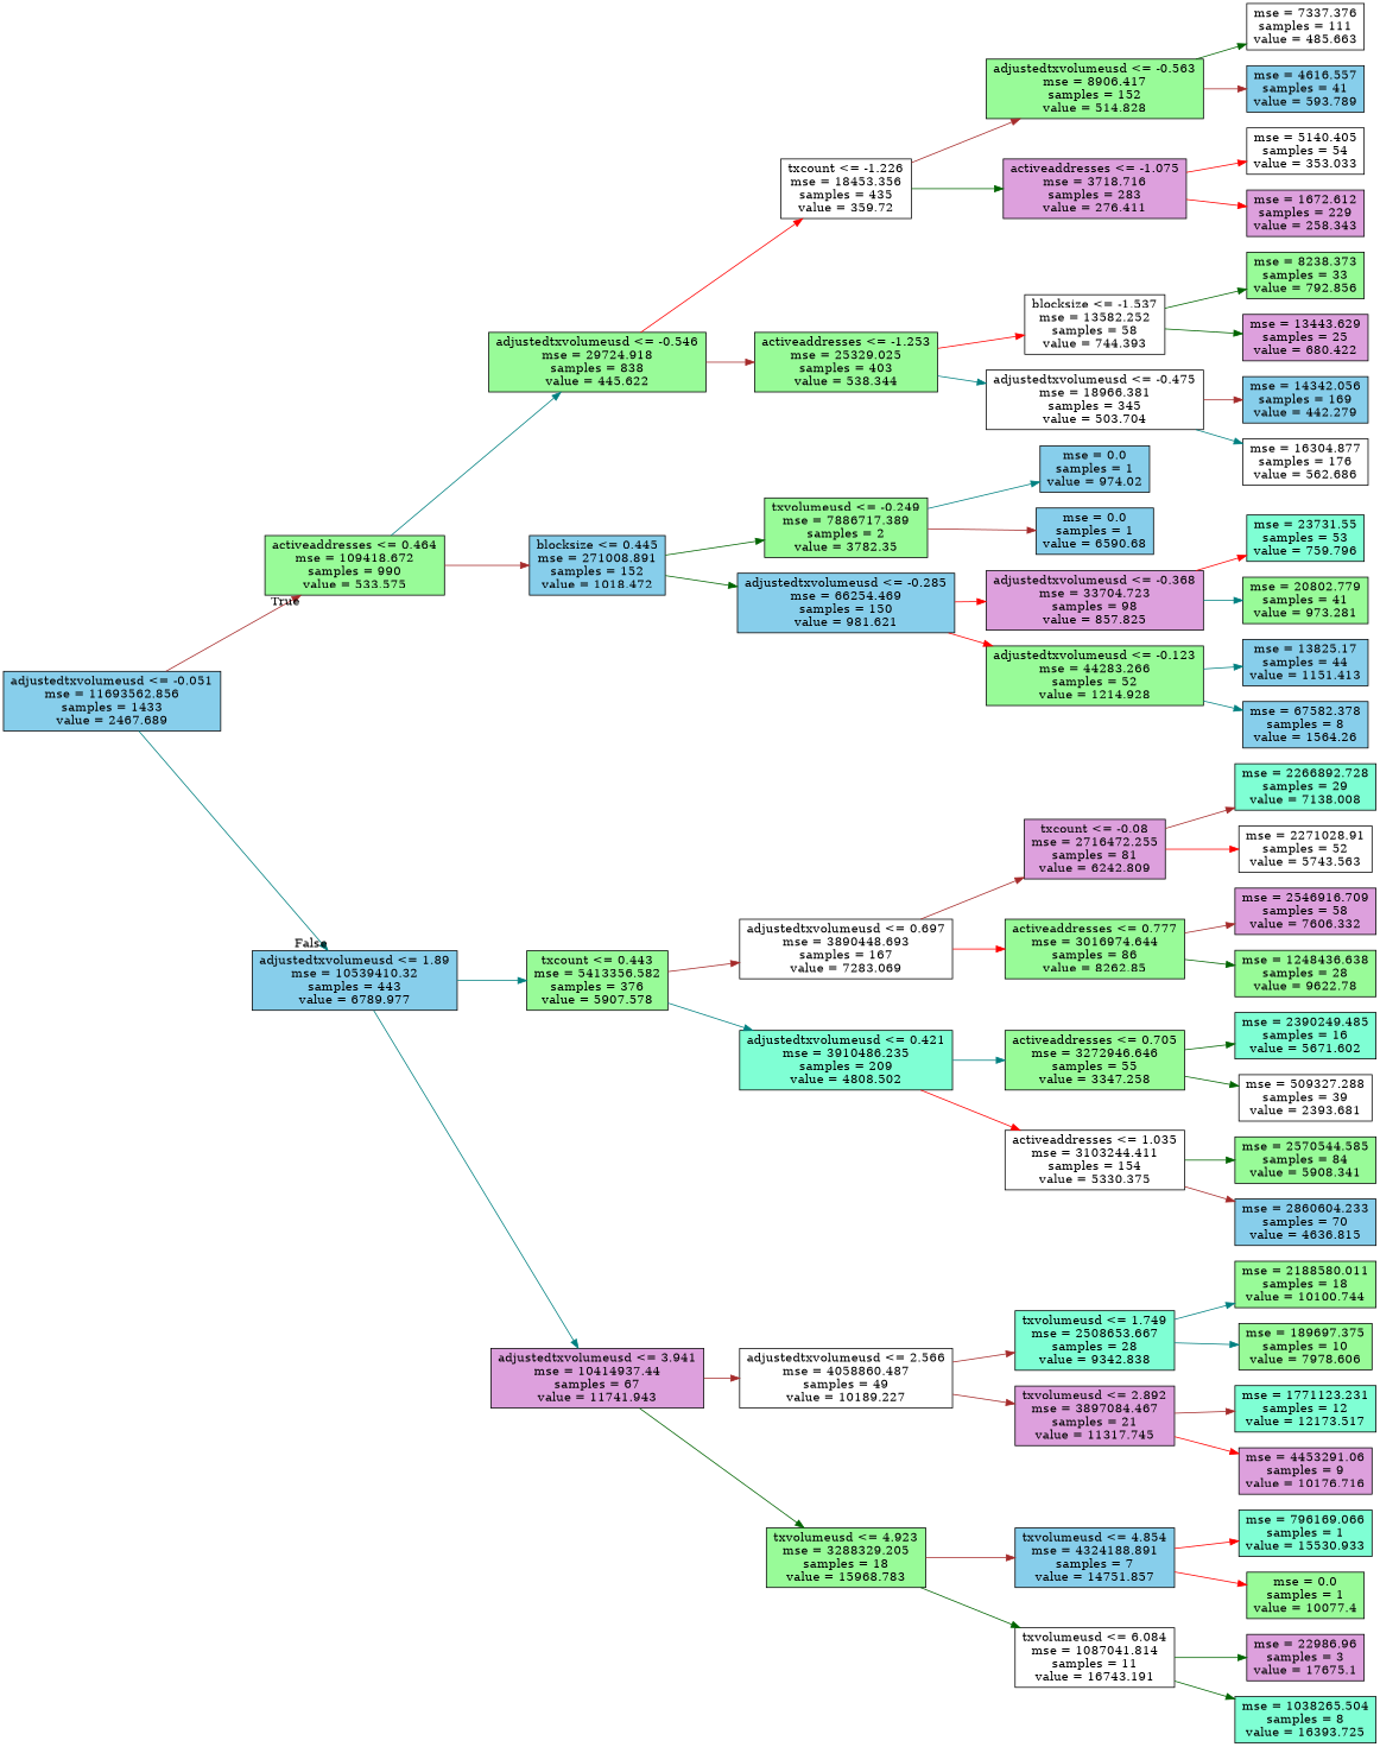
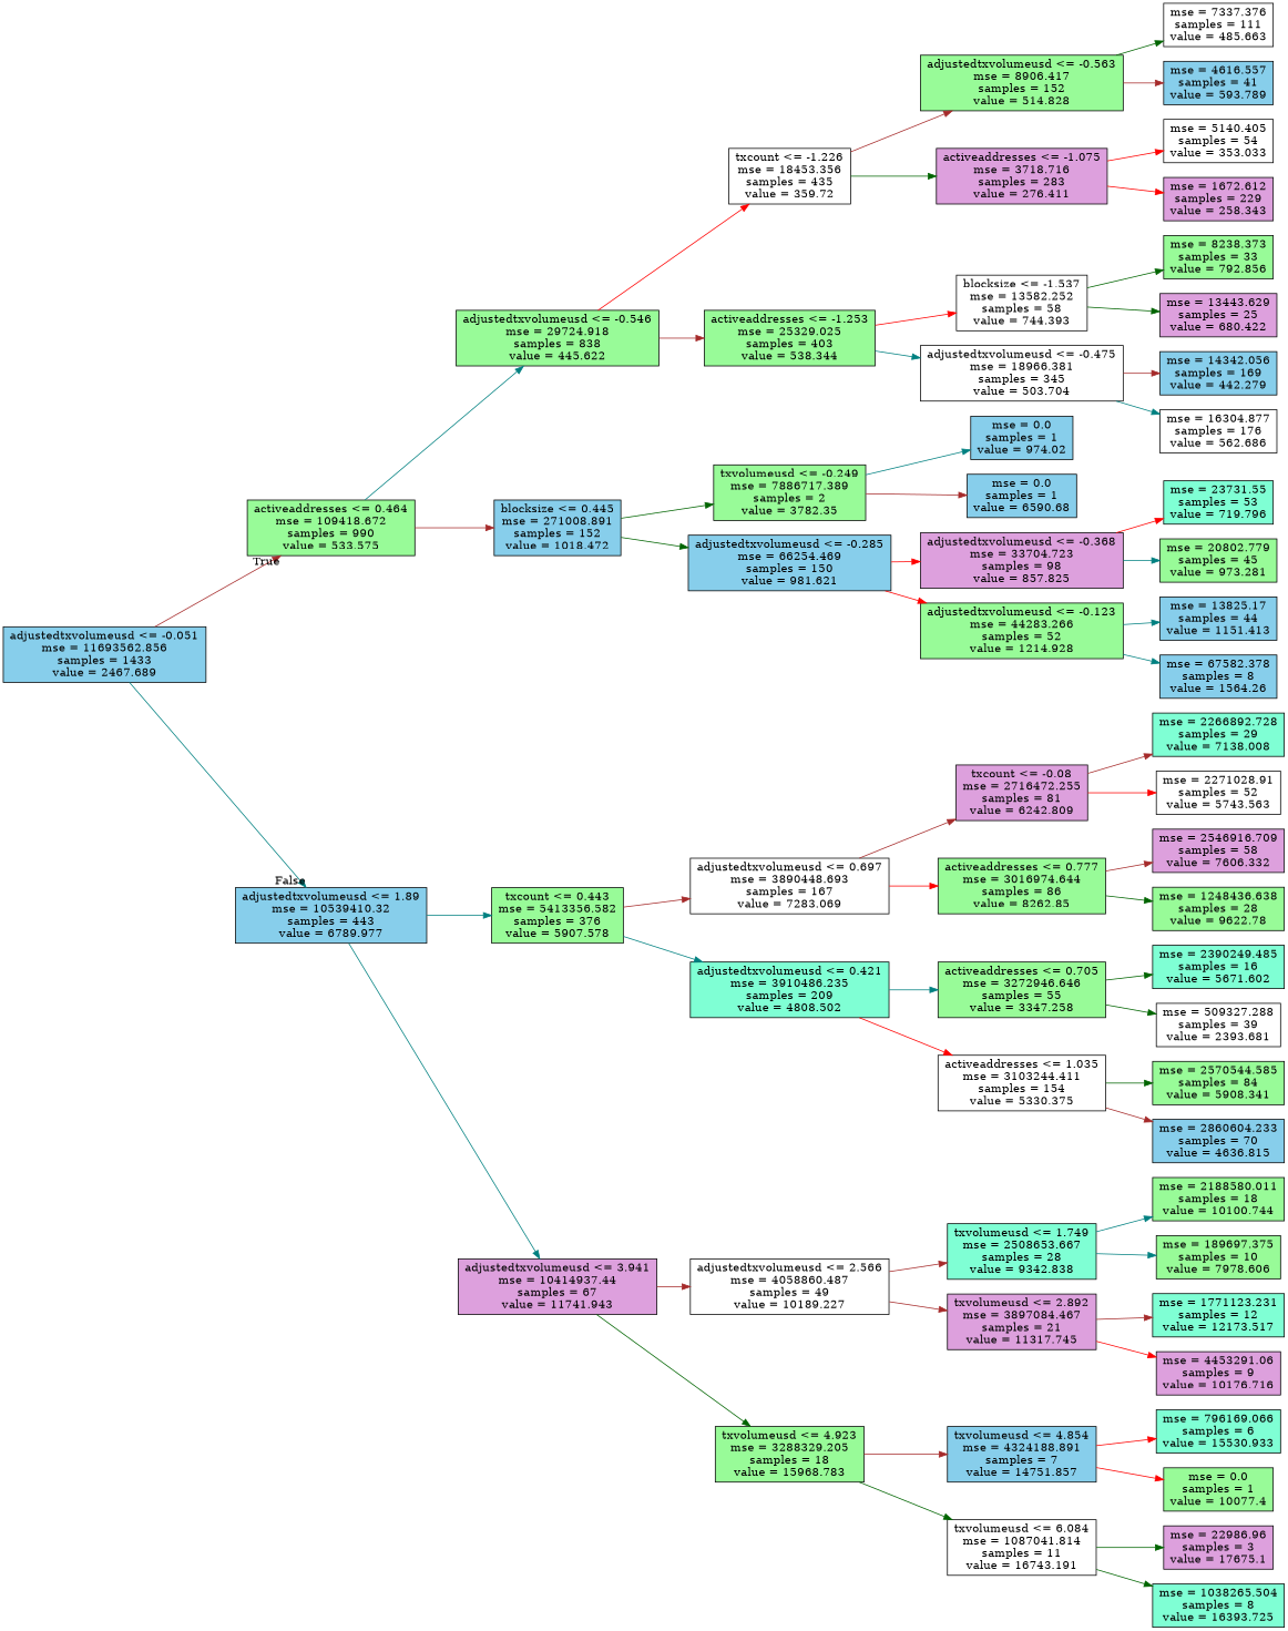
  digraph {
    rankdir=LR
    node [fillcolor=palegreen shape=box style=filled]
    edge [color=brown]
    n1 [fillcolor=skyblue label="adjustedtxvolumeusd <= -0.051\nmse = 11693562.856\nsamples = 1433\nvalue = 2467.689"]
    n2 [label="activeaddresses <= 0.464\nmse = 109418.672\nsamples = 990\nvalue = 533.575"]
    n3 [fillcolor=skyblue label="adjustedtxvolumeusd <= 1.89\nmse = 10539410.32\nsamples = 443\nvalue = 6789.977"]
    n4 [label="adjustedtxvolumeusd <= -0.546\nmse = 29724.918\nsamples = 838\nvalue = 445.622"]
    n5 [fillcolor=skyblue label="blocksize <= 0.445\nmse = 271008.891\nsamples = 152\nvalue = 1018.472"]
    n6 [label="txcount <= 0.443\nmse = 5413356.582\nsamples = 376\nvalue = 5907.578"]
    n7 [fillcolor=plum label="adjustedtxvolumeusd <= 3.941\nmse = 10414937.44\nsamples = 67\nvalue = 11741.943"]
    n8 [fillcolor=white label="txcount <= -1.226\nmse = 18453.356\nsamples = 435\nvalue = 359.72"]
    n9 [label="activeaddresses <= -1.253\nmse = 25329.025\nsamples = 403\nvalue = 538.344"]
    n10 [label="txvolumeusd <= -0.249\nmse = 7886717.389\nsamples = 2\nvalue = 3782.35"]
    n11 [fillcolor=skyblue label="adjustedtxvolumeusd <= -0.285\nmse = 66254.469\nsamples = 150\nvalue = 981.621"]
    n12 [label="adjustedtxvolumeusd <= -0.563\nmse = 8906.417\nsamples = 152\nvalue = 514.828"]
    n13 [fillcolor=plum label="activeaddresses <= -1.075\nmse = 3718.716\nsamples = 283\nvalue = 276.411"]
    n14 [fillcolor=white label="blocksize <= -1.537\nmse = 13582.252\nsamples = 58\nvalue = 744.393"]
    n15 [fillcolor=white label="adjustedtxvolumeusd <= -0.475\nmse = 18966.381\nsamples = 345\nvalue = 503.704"]
    n16 [fillcolor=white label="mse = 7337.376\nsamples = 111\nvalue = 485.663"]
    n17 [fillcolor=skyblue label="mse = 4616.557\nsamples = 41\nvalue = 593.789"]
    n18 [fillcolor=white label="mse = 5140.405\nsamples = 54\nvalue = 353.033"]
    n19 [fillcolor=plum label="mse = 1672.612\nsamples = 229\nvalue = 258.343"]
    n20 [label="mse = 8238.373\nsamples = 33\nvalue = 792.856"]
    n21 [fillcolor=plum label="mse = 13443.629\nsamples = 25\nvalue = 680.422"]
    n22 [fillcolor=skyblue label="mse = 14342.056\nsamples = 169\nvalue = 442.279"]
    n23 [fillcolor=white label="mse = 16304.877\nsamples = 176\nvalue = 562.686"]
    n24 [fillcolor=skyblue label="mse = 0.0\nsamples = 1\nvalue = 974.02"]
    n25 [fillcolor=skyblue label="mse = 0.0\nsamples = 1\nvalue = 6590.68"]
    n26 [fillcolor=plum label="adjustedtxvolumeusd <= -0.368\nmse = 33704.723\nsamples = 98\nvalue = 857.825"]
    n27 [label="adjustedtxvolumeusd <= -0.123\nmse = 44283.266\nsamples = 52\nvalue = 1214.928"]
-   n28 [fillcolor=aquamarine label="mse = 23731.55\nsamples = 53\nvalue = 759.796"]
-   n29 [label="mse = 20802.779\nsamples = 41\nvalue = 973.281"]
+   n28 [fillcolor=aquamarine label="mse = 23731.55\nsamples = 53\nvalue = 719.796"]
+   n29 [label="mse = 20802.779\nsamples = 45\nvalue = 973.281"]
    n30 [fillcolor=skyblue label="mse = 13825.17\nsamples = 44\nvalue = 1151.413"]
    n31 [fillcolor=skyblue label="mse = 67582.378\nsamples = 8\nvalue = 1564.26"]
    n32 [fillcolor=white label="adjustedtxvolumeusd <= 0.697\nmse = 3890448.693\nsamples = 167\nvalue = 7283.069"]
    n33 [fillcolor=aquamarine label="adjustedtxvolumeusd <= 0.421\nmse = 3910486.235\nsamples = 209\nvalue = 4808.502"]
    n34 [fillcolor=white label="adjustedtxvolumeusd <= 2.566\nmse = 4058860.487\nsamples = 49\nvalue = 10189.227"]
    n35 [label="txvolumeusd <= 4.923\nmse = 3288329.205\nsamples = 18\nvalue = 15968.783"]
    n36 [fillcolor=plum label="txcount <= -0.08\nmse = 2716472.255\nsamples = 81\nvalue = 6242.809"]
    n37 [label="activeaddresses <= 0.777\nmse = 3016974.644\nsamples = 86\nvalue = 8262.85"]
    n38 [label="activeaddresses <= 0.705\nmse = 3272946.646\nsamples = 55\nvalue = 3347.258"]
    n39 [fillcolor=white label="activeaddresses <= 1.035\nmse = 3103244.411\nsamples = 154\nvalue = 5330.375"]
    n40 [fillcolor=aquamarine label="mse = 2266892.728\nsamples = 29\nvalue = 7138.008"]
    n41 [fillcolor=white label="mse = 2271028.91\nsamples = 52\nvalue = 5743.563"]
    n42 [fillcolor=plum label="mse = 2546916.709\nsamples = 58\nvalue = 7606.332"]
    n43 [label="mse = 1248436.638\nsamples = 28\nvalue = 9622.78"]
    n44 [fillcolor=aquamarine label="mse = 2390249.485\nsamples = 16\nvalue = 5671.602"]
    n45 [fillcolor=white label="mse = 509327.288\nsamples = 39\nvalue = 2393.681"]
    n46 [label="mse = 2570544.585\nsamples = 84\nvalue = 5908.341"]
    n47 [fillcolor=skyblue label="mse = 2860604.233\nsamples = 70\nvalue = 4636.815"]
    n48 [fillcolor=aquamarine label="txvolumeusd <= 1.749\nmse = 2508653.667\nsamples = 28\nvalue = 9342.838"]
    n49 [fillcolor=plum label="txvolumeusd <= 2.892\nmse = 3897084.467\nsamples = 21\nvalue = 11317.745"]
    n50 [fillcolor=skyblue label="txvolumeusd <= 4.854\nmse = 4324188.891\nsamples = 7\nvalue = 14751.857"]
    n51 [fillcolor=white label="txvolumeusd <= 6.084\nmse = 1087041.814\nsamples = 11\nvalue = 16743.191"]
    n52 [label="mse = 2188580.011\nsamples = 18\nvalue = 10100.744"]
    n53 [label="mse = 189697.375\nsamples = 10\nvalue = 7978.606"]
    n54 [fillcolor=aquamarine label="mse = 1771123.231\nsamples = 12\nvalue = 12173.517"]
    n55 [fillcolor=plum label="mse = 4453291.06\nsamples = 9\nvalue = 10176.716"]
-   n56 [fillcolor=aquamarine label="mse = 796169.066\nsamples = 1\nvalue = 15530.933"]
+   n56 [fillcolor=aquamarine label="mse = 796169.066\nsamples = 6\nvalue = 15530.933"]
    n57 [label="mse = 0.0\nsamples = 1\nvalue = 10077.4"]
    n58 [fillcolor=plum label="mse = 22986.96\nsamples = 3\nvalue = 17675.1"]
    n59 [fillcolor=aquamarine label="mse = 1038265.504\nsamples = 8\nvalue = 16393.725"]
    n1 -> n2 [headlabel=True labelangle=45 labeldistance=2.5]
    n1 -> n3 [color=teal headlabel=False labelangle=-45 labeldistance=2.5]
    n2 -> n4 [color=teal]
    n2 -> n5
    n3 -> n6 [color=teal]
    n3 -> n7 [color=teal]
    n4 -> n8 [color=red]
    n4 -> n9
    n5 -> n10 [color=darkgreen]
    n5 -> n11 [color=darkgreen]
    n6 -> n32
    n6 -> n33 [color=teal]
    n7 -> n34
    n7 -> n35 [color=darkgreen]
    n8 -> n12
    n8 -> n13 [color=darkgreen]
    n9 -> n14 [color=red]
    n9 -> n15 [color=teal]
    n10 -> n24 [color=teal]
    n10 -> n25
    n11 -> n26 [color=red]
    n11 -> n27 [color=red]
    n12 -> n16 [color=darkgreen]
    n12 -> n17
    n13 -> n18 [color=red]
    n13 -> n19 [color=red]
    n14 -> n20 [color=darkgreen]
    n14 -> n21 [color=darkgreen]
    n15 -> n22
    n15 -> n23 [color=teal]
    n26 -> n28 [color=red]
    n26 -> n29 [color=teal]
    n27 -> n30 [color=teal]
    n27 -> n31 [color=teal]
    n32 -> n36
    n32 -> n37 [color=red]
    n33 -> n38 [color=teal]
    n33 -> n39 [color=red]
    n34 -> n48
    n34 -> n49
    n35 -> n50
    n35 -> n51 [color=darkgreen]
    n36 -> n40
    n36 -> n41 [color=red]
    n37 -> n42
    n37 -> n43 [color=darkgreen]
    n38 -> n44 [color=darkgreen]
    n38 -> n45 [color=darkgreen]
    n39 -> n46 [color=darkgreen]
    n39 -> n47
    n48 -> n52 [color=teal]
    n48 -> n53 [color=teal]
    n49 -> n54
    n49 -> n55 [color=red]
    n50 -> n56 [color=red]
    n50 -> n57 [color=red]
    n51 -> n58 [color=darkgreen]
    n51 -> n59 [color=darkgreen]
  }
